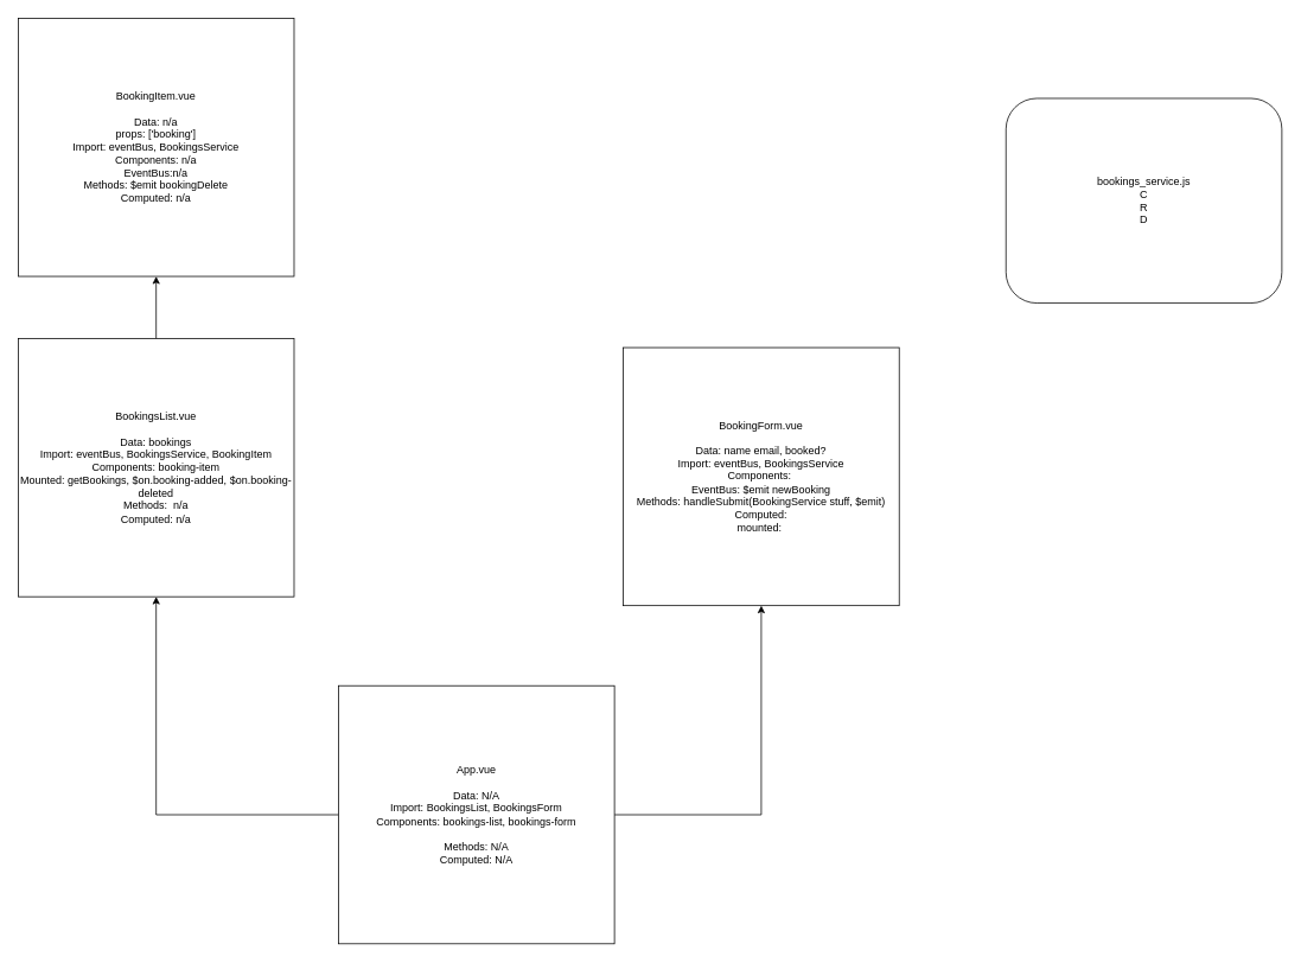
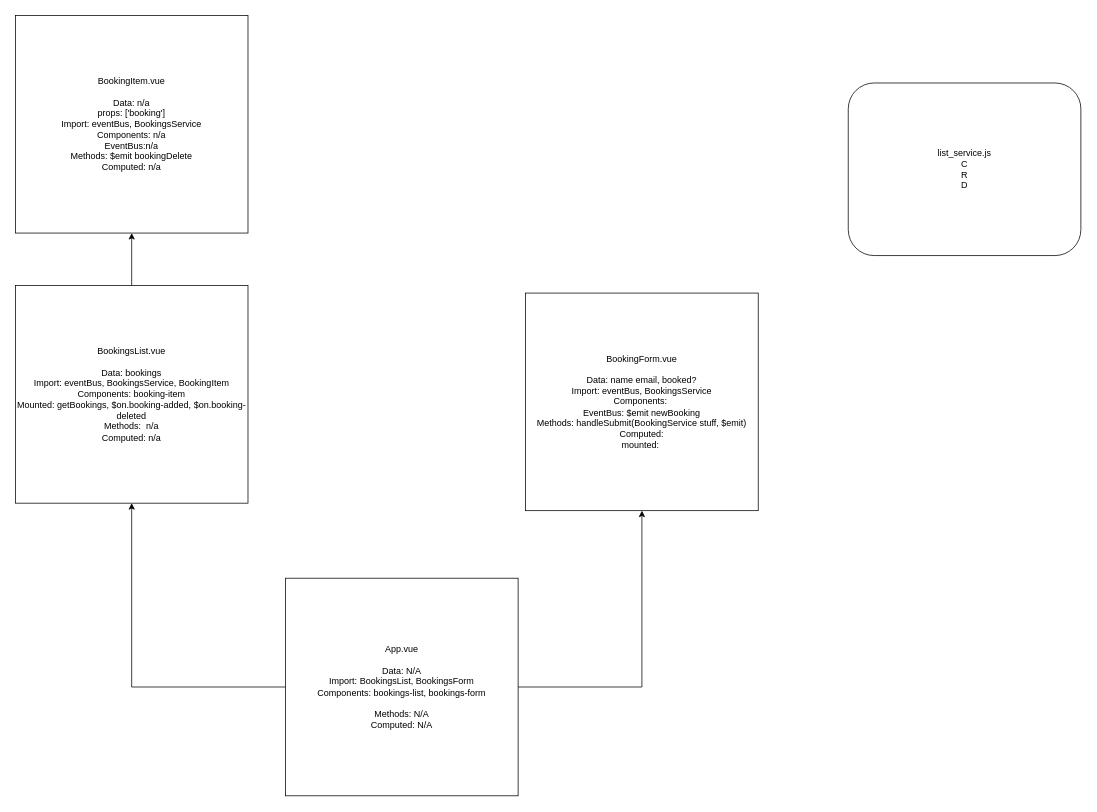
  <mxCell id="0" />
  <mxCell id="1" parent="0" />
  <mxCell id="2" style="edgeStyle=orthogonalEdgeStyle;rounded=0;orthogonalLoop=1;jettySize=auto;html=1;" parent="1" source="4" target="6" edge="1"><mxGeometry relative="1" as="geometry" /></mxCell>
  <mxCell id="3" style="edgeStyle=orthogonalEdgeStyle;rounded=0;orthogonalLoop=1;jettySize=auto;html=1;" parent="1" source="4" target="7" edge="1"><mxGeometry relative="1" as="geometry" /></mxCell>
  <mxCell id="4" value="App.vue&lt;br&gt;&lt;br&gt;Data: N/A&lt;br&gt;Import: BookingsList, BookingsForm&lt;br&gt;Components: bookings-list, bookings-form&lt;br&gt;&lt;br&gt;Methods: N/A&lt;br&gt;Computed: N/A" style="rounded=0;whiteSpace=wrap;html=1;" parent="1" vertex="1"><mxGeometry x="380" y="770" width="310" height="290" as="geometry" /></mxCell>
  <mxCell id="5" style="edgeStyle=orthogonalEdgeStyle;rounded=0;orthogonalLoop=1;jettySize=auto;html=1;entryX=0.5;entryY=1;entryDx=0;entryDy=0;" parent="1" source="6" target="8" edge="1"><mxGeometry relative="1" as="geometry" /></mxCell>
  <mxCell id="6" value="BookingsList.vue&lt;br&gt;&lt;br&gt;Data: bookings&lt;br&gt;Import: eventBus, BookingsService, BookingItem&lt;br&gt;Components: booking-item&lt;br&gt;Mounted: getBookings, $on.booking-added, $on.booking-deleted&lt;br&gt;Methods:&amp;nbsp; n/a&lt;br&gt;Computed: n/a" style="rounded=0;whiteSpace=wrap;html=1;" parent="1" vertex="1"><mxGeometry x="20" y="380" width="310" height="290" as="geometry" /></mxCell>
  <mxCell id="7" value="BookingForm.vue&lt;br&gt;&lt;br&gt;Data: name email, booked?&lt;br&gt;Import: eventBus, BookingsService&lt;br&gt;Components:&amp;nbsp;&lt;br&gt;EventBus: $emit newBooking&lt;br&gt;Methods: handleSubmit(BookingService stuff, $emit)&lt;br&gt;Computed:&lt;br&gt;mounted:&amp;nbsp;" style="rounded=0;whiteSpace=wrap;html=1;" parent="1" vertex="1"><mxGeometry x="700" y="390" width="310" height="290" as="geometry" /></mxCell>
  <mxCell id="8" value="BookingItem.vue&lt;br&gt;&lt;br&gt;Data: n/a&lt;br&gt;props: ['booking']&lt;br&gt;Import: eventBus, BookingsService&lt;br&gt;Components: n/a&lt;br&gt;EventBus:n/a&lt;br&gt;Methods: $emit bookingDelete&lt;br&gt;Computed: n/a" style="rounded=0;whiteSpace=wrap;html=1;" parent="1" vertex="1"><mxGeometry x="20" y="20" width="310" height="290" as="geometry" /></mxCell>
- <mxCell id="9" value="bookings_service.js&lt;br&gt;C&lt;br&gt;R&lt;br&gt;D" style="rounded=1;whiteSpace=wrap;html=1;" vertex="1" parent="1"><mxGeometry x="1130" y="110" width="310" height="230" as="geometry" /></mxCell>
+ <mxCell id="9" value="list_service.js&lt;br&gt;C&lt;br&gt;R&lt;br&gt;D" style="rounded=1;whiteSpace=wrap;html=1;" vertex="1" parent="1"><mxGeometry x="1130" y="110" width="310" height="230" as="geometry" /></mxCell>
